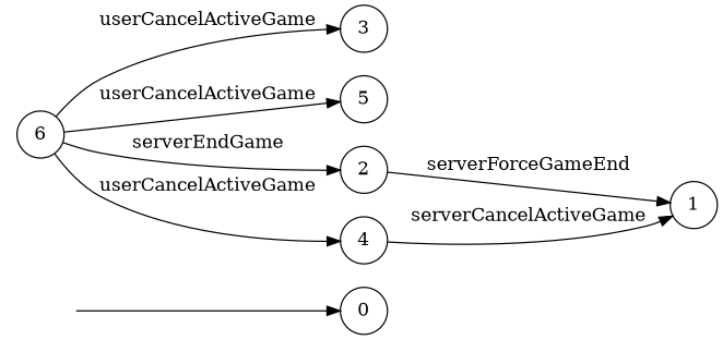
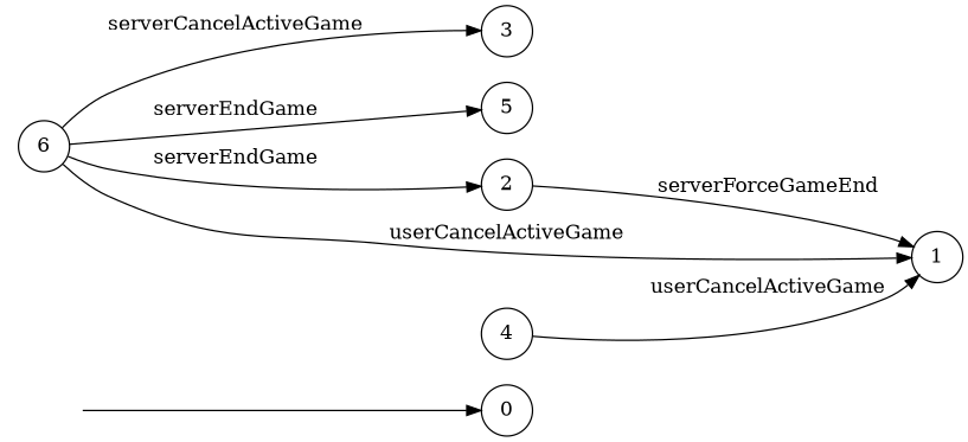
  digraph {
    rankdir=LR
    node [shape=circle]
    "" [shape=plaintext]
    n2 [label=0]
    n3 [label=6]
    n4 [label=3]
    n5 [label=5]
    n6 [label=2]
    n7 [label=4]
    n8 [label=1]
    "" -> n2
-   n3 -> n4 [label=userCancelActiveGame]
-   n3 -> n5 [label=userCancelActiveGame]
+   n3 -> n4 [label=serverCancelActiveGame]
+   n3 -> n5 [label=serverEndGame]
    n3 -> n6 [label=serverEndGame]
-   n3 -> n7 [label=userCancelActiveGame]
+   n3 -> n8 [label=userCancelActiveGame]
    n6 -> n8 [label=serverForceGameEnd]
-   n7 -> n8 [label=serverCancelActiveGame]
+   n7 -> n8 [label=userCancelActiveGame]
  }
